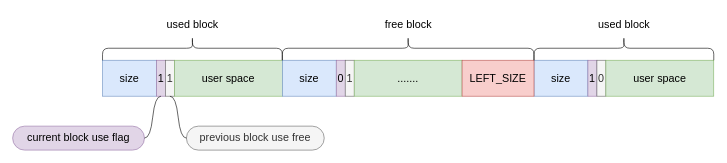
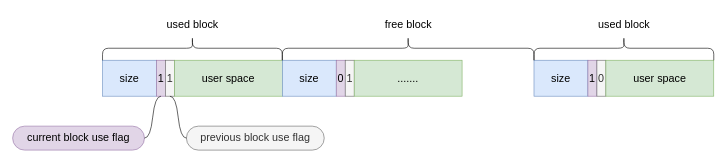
  <mxCell id="0" />
  <mxCell id="1" parent="0" />
  <mxCell id="2" value="&lt;font style=&quot;font-size: 18px;&quot;&gt;size&lt;/font&gt;" style="rounded=0;whiteSpace=wrap;html=1;fillColor=#dae8fc;strokeColor=#6c8ebf;" vertex="1" parent="1"><mxGeometry x="170" y="100" width="90" height="60" as="geometry" /></mxCell>
  <mxCell id="3" value="&lt;font style=&quot;font-size: 18px;&quot;&gt;1&lt;/font&gt;" style="rounded=0;whiteSpace=wrap;html=1;fillColor=#e1d5e7;strokeColor=#9673a6;" vertex="1" parent="1"><mxGeometry x="260" y="100" width="15" height="60" as="geometry" /></mxCell>
  <mxCell id="4" value="&lt;font style=&quot;font-size: 18px;&quot;&gt;1&lt;/font&gt;" style="rounded=0;whiteSpace=wrap;html=1;fillColor=#f5f5f5;strokeColor=#666666;fontColor=#333333;" vertex="1" parent="1"><mxGeometry x="275" y="100" width="15" height="60" as="geometry" /></mxCell>
  <mxCell id="5" value="&lt;font style=&quot;font-size: 18px;&quot;&gt;user space&lt;/font&gt;" style="rounded=0;whiteSpace=wrap;html=1;fillColor=#d5e8d4;strokeColor=#82b366;" vertex="1" parent="1"><mxGeometry x="290" y="100" width="180" height="60" as="geometry" /></mxCell>
  <mxCell id="6" value="&lt;font style=&quot;font-size: 18px;&quot;&gt;size&lt;/font&gt;" style="rounded=0;whiteSpace=wrap;html=1;fillColor=#dae8fc;strokeColor=#6c8ebf;" vertex="1" parent="1"><mxGeometry x="470" y="100" width="90" height="60" as="geometry" /></mxCell>
  <mxCell id="7" value="&lt;font style=&quot;font-size: 18px;&quot;&gt;0&lt;/font&gt;" style="rounded=0;whiteSpace=wrap;html=1;fillColor=#e1d5e7;strokeColor=#9673a6;" vertex="1" parent="1"><mxGeometry x="560" y="100" width="15" height="60" as="geometry" /></mxCell>
  <mxCell id="8" value="&lt;font style=&quot;font-size: 18px;&quot;&gt;1&lt;/font&gt;" style="rounded=0;whiteSpace=wrap;html=1;fillColor=#f5f5f5;fontColor=#333333;strokeColor=#666666;" vertex="1" parent="1"><mxGeometry x="575" y="100" width="15" height="60" as="geometry" /></mxCell>
  <mxCell id="9" value="&lt;span style=&quot;font-size: 18px;&quot;&gt;.......&lt;/span&gt;" style="rounded=0;whiteSpace=wrap;html=1;fillColor=#d5e8d4;strokeColor=#82b366;" vertex="1" parent="1"><mxGeometry x="590" y="100" width="180" height="60" as="geometry" /></mxCell>
  <mxCell id="10" value="&lt;font style=&quot;font-size: 18px;&quot;&gt;size&lt;/font&gt;" style="rounded=0;whiteSpace=wrap;html=1;fillColor=#dae8fc;strokeColor=#6c8ebf;" vertex="1" parent="1"><mxGeometry x="890" y="100" width="90" height="60" as="geometry" /></mxCell>
  <mxCell id="11" value="&lt;font style=&quot;font-size: 18px;&quot;&gt;1&lt;/font&gt;" style="rounded=0;whiteSpace=wrap;html=1;fillColor=#e1d5e7;strokeColor=#9673a6;" vertex="1" parent="1"><mxGeometry x="980" y="100" width="15" height="60" as="geometry" /></mxCell>
  <mxCell id="12" value="&lt;font style=&quot;font-size: 18px;&quot;&gt;0&lt;/font&gt;" style="rounded=0;whiteSpace=wrap;html=1;fillColor=#f5f5f5;fontColor=#333333;strokeColor=#666666;" vertex="1" parent="1"><mxGeometry x="995" y="100" width="15" height="60" as="geometry" /></mxCell>
  <mxCell id="13" value="&lt;font style=&quot;font-size: 18px;&quot;&gt;user space&lt;/font&gt;" style="rounded=0;whiteSpace=wrap;html=1;fillColor=#d5e8d4;strokeColor=#82b366;" vertex="1" parent="1"><mxGeometry x="1010" y="100" width="180" height="60" as="geometry" /></mxCell>
- <mxCell id="14" value="LEFT_SIZE" style="rounded=0;whiteSpace=wrap;html=1;fontSize=18;fillColor=#f8cecc;strokeColor=#b85450;" vertex="1" parent="1"><mxGeometry x="770" y="100" width="120" height="60" as="geometry" /></mxCell>
  <mxCell id="15" value="" style="shape=curlyBracket;whiteSpace=wrap;html=1;rounded=1;labelPosition=left;verticalLabelPosition=middle;align=right;verticalAlign=middle;fontSize=18;direction=south;" vertex="1" parent="1"><mxGeometry x="890" y="60" width="300" height="40" as="geometry" /></mxCell>
  <mxCell id="16" value="used block" style="text;html=1;align=center;verticalAlign=middle;resizable=0;points=[];autosize=1;strokeColor=none;fillColor=none;fontSize=18;" vertex="1" parent="1"><mxGeometry x="265" y="20" width="110" height="40" as="geometry" /></mxCell>
  <mxCell id="17" value="" style="shape=curlyBracket;whiteSpace=wrap;html=1;rounded=1;labelPosition=left;verticalLabelPosition=middle;align=right;verticalAlign=middle;fontSize=18;direction=south;" vertex="1" parent="1"><mxGeometry x="470" y="60" width="420" height="40" as="geometry" /></mxCell>
  <mxCell id="18" value="free block" style="text;html=1;align=center;verticalAlign=middle;resizable=0;points=[];autosize=1;strokeColor=none;fillColor=none;fontSize=18;" vertex="1" parent="1"><mxGeometry x="630" y="20" width="100" height="40" as="geometry" /></mxCell>
  <mxCell id="19" value="" style="shape=curlyBracket;whiteSpace=wrap;html=1;rounded=1;labelPosition=left;verticalLabelPosition=middle;align=right;verticalAlign=middle;fontSize=18;direction=south;" vertex="1" parent="1"><mxGeometry x="170" y="60" width="300" height="40" as="geometry" /></mxCell>
  <mxCell id="20" value="used block" style="text;html=1;align=center;verticalAlign=middle;resizable=0;points=[];autosize=1;strokeColor=none;fillColor=none;fontSize=18;" vertex="1" parent="1"><mxGeometry x="985" y="20" width="110" height="40" as="geometry" /></mxCell>
  <mxCell id="21" value="current block use flag" style="whiteSpace=wrap;html=1;rounded=1;arcSize=50;align=center;verticalAlign=middle;strokeWidth=1;autosize=1;spacing=4;treeFolding=1;treeMoving=1;newEdgeStyle={&quot;edgeStyle&quot;:&quot;entityRelationEdgeStyle&quot;,&quot;startArrow&quot;:&quot;none&quot;,&quot;endArrow&quot;:&quot;none&quot;,&quot;segment&quot;:10,&quot;curved&quot;:1};fontSize=18;fillColor=#e1d5e7;strokeColor=#9673a6;" vertex="1" parent="1"><mxGeometry x="20" y="210" width="220" height="40" as="geometry" /></mxCell>
  <mxCell id="22" value="" style="edgeStyle=entityRelationEdgeStyle;startArrow=none;endArrow=none;segment=10;curved=1;rounded=0;fontSize=18;exitX=0.5;exitY=1;exitDx=0;exitDy=0;" edge="1" target="21" parent="1" source="3"><mxGeometry relative="1" as="geometry"><mxPoint x="210" y="270" as="sourcePoint" /></mxGeometry></mxCell>
- <mxCell id="23" value="previous&amp;nbsp;block use free" style="whiteSpace=wrap;html=1;rounded=1;arcSize=50;align=center;verticalAlign=middle;strokeWidth=1;autosize=1;spacing=4;treeFolding=1;treeMoving=1;newEdgeStyle={&quot;edgeStyle&quot;:&quot;entityRelationEdgeStyle&quot;,&quot;startArrow&quot;:&quot;none&quot;,&quot;endArrow&quot;:&quot;none&quot;,&quot;segment&quot;:10,&quot;curved&quot;:1};fontSize=18;fillColor=#f5f5f5;fontColor=#333333;strokeColor=#666666;" vertex="1" parent="1"><mxGeometry x="310" y="210" width="230" height="40" as="geometry" /></mxCell>
+ <mxCell id="23" value="previous&amp;nbsp;block use flag" style="whiteSpace=wrap;html=1;rounded=1;arcSize=50;align=center;verticalAlign=middle;strokeWidth=1;autosize=1;spacing=4;treeFolding=1;treeMoving=1;newEdgeStyle={&quot;edgeStyle&quot;:&quot;entityRelationEdgeStyle&quot;,&quot;startArrow&quot;:&quot;none&quot;,&quot;endArrow&quot;:&quot;none&quot;,&quot;segment&quot;:10,&quot;curved&quot;:1};fontSize=18;fillColor=#f5f5f5;fontColor=#333333;strokeColor=#666666;" vertex="1" parent="1"><mxGeometry x="310" y="210" width="230" height="40" as="geometry" /></mxCell>
  <mxCell id="24" value="" style="edgeStyle=entityRelationEdgeStyle;startArrow=none;endArrow=none;segment=10;curved=1;rounded=0;fontSize=18;exitX=0.5;exitY=1;exitDx=0;exitDy=0;" edge="1" target="23" parent="1" source="4"><mxGeometry relative="1" as="geometry"><mxPoint x="282.5" y="190" as="sourcePoint" /></mxGeometry></mxCell>
